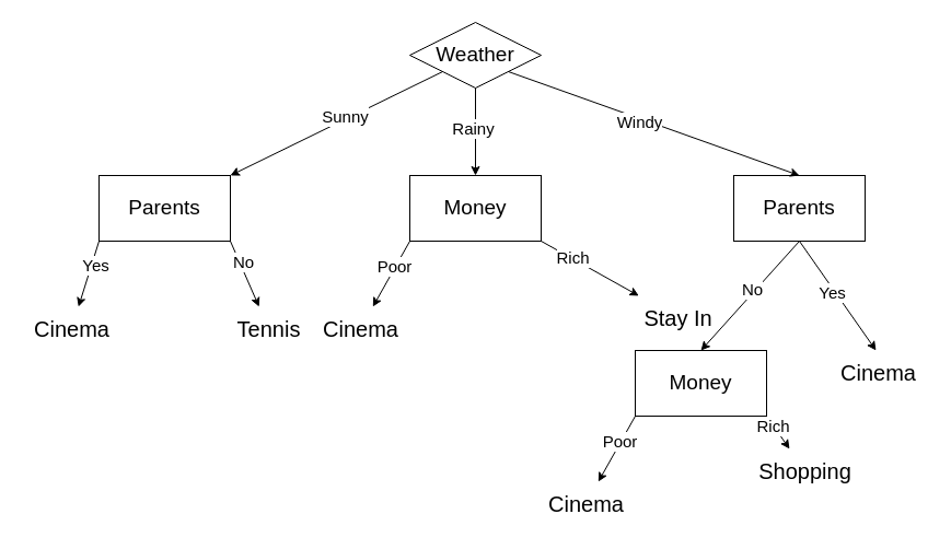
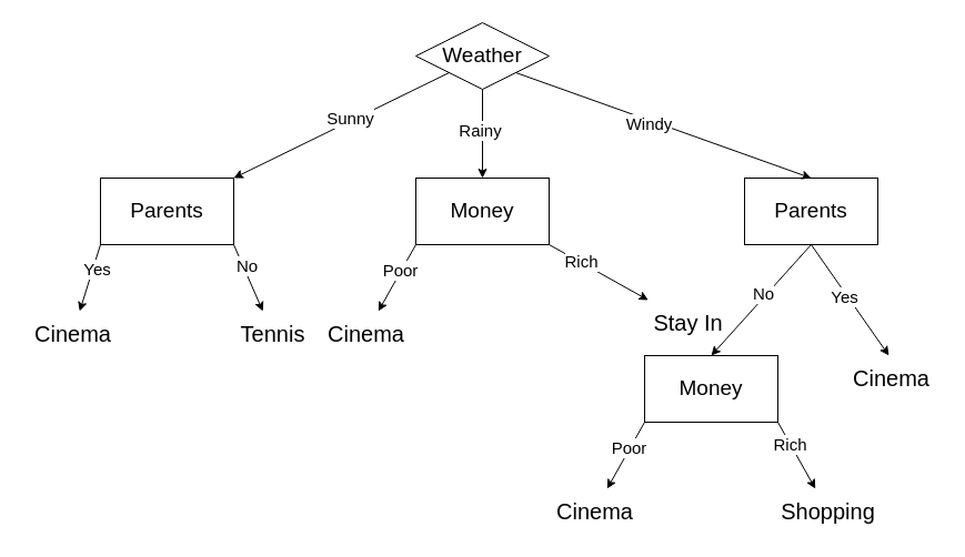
  <mxCell id="0" />
  <mxCell id="1" parent="0" />
  <mxCell id="2" value="&lt;span style=&quot;font-size: 19px;&quot;&gt;Weather&lt;/span&gt;" style="rhombus;whiteSpace=wrap;html=1;" vertex="1" parent="1"><mxGeometry x="374" y="20" width="120" height="60" as="geometry" /></mxCell>
  <mxCell id="3" value="&lt;span style=&quot;font-size: 19px;&quot;&gt;Parents&lt;/span&gt;" style="rounded=0;whiteSpace=wrap;html=1;" vertex="1" parent="1"><mxGeometry x="90" y="160" width="120" height="60" as="geometry" /></mxCell>
  <mxCell id="4" value="" style="endArrow=classic;html=1;rounded=0;exitX=0;exitY=1;exitDx=0;exitDy=0;entryX=1;entryY=0;entryDx=0;entryDy=0;" edge="1" parent="1" source="2" target="3"><mxGeometry width="50" height="50" relative="1" as="geometry"><mxPoint x="410" y="450" as="sourcePoint" /><mxPoint x="460" y="400" as="targetPoint" /></mxGeometry></mxCell>
  <mxCell id="5" value="&lt;font style=&quot;font-size: 15px;&quot;&gt;Sunny&lt;/font&gt;" style="edgeLabel;html=1;align=center;verticalAlign=middle;resizable=0;points=[];" vertex="1" connectable="0" parent="4"><mxGeometry x="-0.097" y="-3" relative="1" as="geometry"><mxPoint as="offset" /></mxGeometry></mxCell>
  <mxCell id="6" value="&lt;span style=&quot;font-size: 19px;&quot;&gt;Money&lt;/span&gt;" style="rounded=0;whiteSpace=wrap;html=1;" vertex="1" parent="1"><mxGeometry x="374" y="160" width="120" height="60" as="geometry" /></mxCell>
  <mxCell id="7" value="" style="endArrow=classic;html=1;rounded=0;exitX=0.5;exitY=1;exitDx=0;exitDy=0;entryX=0.5;entryY=0;entryDx=0;entryDy=0;" edge="1" parent="1" target="6" source="2"><mxGeometry width="50" height="50" relative="1" as="geometry"><mxPoint x="608" y="80" as="sourcePoint" /><mxPoint x="694" y="400" as="targetPoint" /></mxGeometry></mxCell>
  <mxCell id="8" value="&lt;font style=&quot;font-size: 15px;&quot;&gt;Rainy&lt;/font&gt;" style="edgeLabel;html=1;align=center;verticalAlign=middle;resizable=0;points=[];" vertex="1" connectable="0" parent="7"><mxGeometry x="-0.097" y="-3" relative="1" as="geometry"><mxPoint as="offset" /></mxGeometry></mxCell>
  <mxCell id="9" value="&lt;span style=&quot;font-size: 19px;&quot;&gt;Parents&lt;/span&gt;" style="rounded=0;whiteSpace=wrap;html=1;" vertex="1" parent="1"><mxGeometry x="670" y="160" width="120" height="60" as="geometry" /></mxCell>
  <mxCell id="10" value="" style="endArrow=classic;html=1;rounded=0;exitX=1;exitY=1;exitDx=0;exitDy=0;entryX=0.5;entryY=0;entryDx=0;entryDy=0;" edge="1" parent="1" target="9" source="2"><mxGeometry width="50" height="50" relative="1" as="geometry"><mxPoint x="660" y="80" as="sourcePoint" /><mxPoint x="920" y="400" as="targetPoint" /></mxGeometry></mxCell>
  <mxCell id="11" value="&lt;font style=&quot;font-size: 15px;&quot;&gt;Windy&lt;/font&gt;" style="edgeLabel;html=1;align=center;verticalAlign=middle;resizable=0;points=[];" vertex="1" connectable="0" parent="10"><mxGeometry x="-0.097" y="-3" relative="1" as="geometry"><mxPoint as="offset" /></mxGeometry></mxCell>
  <mxCell id="12" value="&lt;span style=&quot;font-size: 19px;&quot;&gt;Money&lt;/span&gt;" style="rounded=0;whiteSpace=wrap;html=1;" vertex="1" parent="1"><mxGeometry x="580" y="320" width="120" height="60" as="geometry" /></mxCell>
  <mxCell id="13" value="" style="endArrow=classic;html=1;rounded=0;exitX=0.5;exitY=1;exitDx=0;exitDy=0;entryX=0.5;entryY=0;entryDx=0;entryDy=0;" edge="1" parent="1" target="12" source="9"><mxGeometry width="50" height="50" relative="1" as="geometry"><mxPoint x="550" y="240" as="sourcePoint" /><mxPoint x="976" y="560" as="targetPoint" /></mxGeometry></mxCell>
  <mxCell id="14" value="&lt;font style=&quot;font-size: 15px;&quot;&gt;No&lt;/font&gt;" style="edgeLabel;html=1;align=center;verticalAlign=middle;resizable=0;points=[];" vertex="1" connectable="0" parent="13"><mxGeometry x="-0.097" y="-3" relative="1" as="geometry"><mxPoint as="offset" /></mxGeometry></mxCell>
  <mxCell id="15" value="&lt;font style=&quot;font-size: 20px;&quot;&gt;Cinema&lt;/font&gt;" style="text;html=1;align=center;verticalAlign=middle;resizable=0;points=[];autosize=1;strokeColor=none;fillColor=none;" vertex="1" parent="1"><mxGeometry y="280" width="90" height="40" as="geometry" x="20" /></mxCell>
  <mxCell id="16" value="" style="endArrow=classic;html=1;rounded=0;exitX=0;exitY=1;exitDx=0;exitDy=0;" edge="1" parent="1" source="3" target="15"><mxGeometry width="50" height="50" relative="1" as="geometry"><mxPoint x="410" y="440" as="sourcePoint" /><mxPoint x="460" y="390" as="targetPoint" /></mxGeometry></mxCell>
  <mxCell id="17" value="&lt;font style=&quot;font-size: 15px;&quot;&gt;Yes&lt;/font&gt;" style="edgeLabel;html=1;align=center;verticalAlign=middle;resizable=0;points=[];" vertex="1" connectable="0" parent="16"><mxGeometry x="-0.315" y="3" relative="1" as="geometry"><mxPoint as="offset" /></mxGeometry></mxCell>
  <mxCell id="18" value="&lt;font style=&quot;font-size: 20px;&quot;&gt;Tennis&lt;/font&gt;" style="text;html=1;align=center;verticalAlign=middle;resizable=0;points=[];autosize=1;strokeColor=none;fillColor=none;" vertex="1" parent="1"><mxGeometry x="205" y="280" width="80" height="40" as="geometry" /></mxCell>
  <mxCell id="19" value="" style="endArrow=classic;html=1;rounded=0;exitX=1;exitY=1;exitDx=0;exitDy=0;" edge="1" parent="1" target="18" source="3"><mxGeometry width="50" height="50" relative="1" as="geometry"><mxPoint x="350" y="220" as="sourcePoint" /><mxPoint x="670" y="390" as="targetPoint" /></mxGeometry></mxCell>
  <mxCell id="20" value="&lt;font style=&quot;font-size: 15px;&quot;&gt;No&lt;/font&gt;" style="edgeLabel;html=1;align=center;verticalAlign=middle;resizable=0;points=[];" vertex="1" connectable="0" parent="19"><mxGeometry x="-0.315" y="3" relative="1" as="geometry"><mxPoint as="offset" /></mxGeometry></mxCell>
  <mxCell id="21" value="&lt;font style=&quot;font-size: 20px;&quot;&gt;Cinema&lt;/font&gt;" style="text;html=1;align=center;verticalAlign=middle;resizable=0;points=[];autosize=1;strokeColor=none;fillColor=none;" vertex="1" parent="1"><mxGeometry x="284" y="280" width="90" height="40" as="geometry" /></mxCell>
  <mxCell id="22" value="" style="endArrow=classic;html=1;rounded=0;exitX=0;exitY=1;exitDx=0;exitDy=0;" edge="1" parent="1" target="21"><mxGeometry width="50" height="50" relative="1" as="geometry"><mxPoint x="374" y="220" as="sourcePoint" /><mxPoint x="694" y="390" as="targetPoint" /></mxGeometry></mxCell>
  <mxCell id="23" value="&lt;font style=&quot;font-size: 15px;&quot;&gt;Poor&lt;/font&gt;" style="edgeLabel;html=1;align=center;verticalAlign=middle;resizable=0;points=[];" vertex="1" connectable="0" parent="22"><mxGeometry x="-0.315" y="3" relative="1" as="geometry"><mxPoint x="-5" as="offset" /></mxGeometry></mxCell>
  <mxCell id="24" value="&lt;font style=&quot;font-size: 20px;&quot;&gt;Stay In&lt;/font&gt;" style="text;html=1;align=center;verticalAlign=middle;resizable=0;points=[];autosize=1;strokeColor=none;fillColor=none;" vertex="1" parent="1"><mxGeometry x="574" y="270" width="90" height="40" as="geometry" /></mxCell>
  <mxCell id="25" value="" style="endArrow=classic;html=1;rounded=0;exitX=1;exitY=1;exitDx=0;exitDy=0;" edge="1" parent="1" target="24"><mxGeometry width="50" height="50" relative="1" as="geometry"><mxPoint x="494" y="220" as="sourcePoint" /><mxPoint x="904" y="390" as="targetPoint" /></mxGeometry></mxCell>
  <mxCell id="26" value="&lt;font style=&quot;font-size: 15px;&quot;&gt;Rich&lt;/font&gt;" style="edgeLabel;html=1;align=center;verticalAlign=middle;resizable=0;points=[];" vertex="1" connectable="0" parent="25"><mxGeometry x="-0.315" y="3" relative="1" as="geometry"><mxPoint x="-4" as="offset" /></mxGeometry></mxCell>
  <mxCell id="27" value="&lt;font style=&quot;font-size: 20px;&quot;&gt;Cinema&lt;/font&gt;" style="text;html=1;align=center;verticalAlign=middle;resizable=0;points=[];autosize=1;strokeColor=none;fillColor=none;" vertex="1" parent="1"><mxGeometry x="490" y="440" width="90" height="40" as="geometry" /></mxCell>
  <mxCell id="28" value="" style="endArrow=classic;html=1;rounded=0;exitX=0;exitY=1;exitDx=0;exitDy=0;" edge="1" parent="1" target="27"><mxGeometry width="50" height="50" relative="1" as="geometry"><mxPoint x="580" y="380" as="sourcePoint" /><mxPoint x="900" y="550" as="targetPoint" /></mxGeometry></mxCell>
  <mxCell id="29" value="&lt;font style=&quot;font-size: 15px;&quot;&gt;Poor&lt;/font&gt;" style="edgeLabel;html=1;align=center;verticalAlign=middle;resizable=0;points=[];" vertex="1" connectable="0" parent="28"><mxGeometry x="-0.315" y="3" relative="1" as="geometry"><mxPoint x="-5" as="offset" /></mxGeometry></mxCell>
- <mxCell id="30" value="&lt;font style=&quot;font-size: 20px;&quot;&gt;Shopping&lt;/font&gt;" style="text;html=1;align=center;verticalAlign=middle;resizable=0;points=[];autosize=1;strokeColor=none;fillColor=none;" vertex="1" parent="1"><mxGeometry x="680" y="410" width="110" height="40" as="geometry" /></mxCell>
+ <mxCell id="30" value="&lt;font style=&quot;font-size: 20px;&quot;&gt;Shopping&lt;/font&gt;" style="text;html=1;align=center;verticalAlign=middle;resizable=0;points=[];autosize=1;strokeColor=none;fillColor=none;" vertex="1" parent="1"><mxGeometry x="690" y="440" width="110" height="40" as="geometry" /></mxCell>
  <mxCell id="31" value="" style="endArrow=classic;html=1;rounded=0;exitX=1;exitY=1;exitDx=0;exitDy=0;" edge="1" parent="1" target="30"><mxGeometry width="50" height="50" relative="1" as="geometry"><mxPoint x="700" y="380" as="sourcePoint" /><mxPoint x="1110" y="550" as="targetPoint" /></mxGeometry></mxCell>
  <mxCell id="32" value="&lt;font style=&quot;font-size: 15px;&quot;&gt;Rich&lt;/font&gt;" style="edgeLabel;html=1;align=center;verticalAlign=middle;resizable=0;points=[];" vertex="1" connectable="0" parent="31"><mxGeometry x="-0.315" y="3" relative="1" as="geometry"><mxPoint x="-4" as="offset" /></mxGeometry></mxCell>
  <mxCell id="33" value="" style="endArrow=classic;html=1;rounded=0;exitX=0.5;exitY=1;exitDx=0;exitDy=0;" edge="1" parent="1" source="9"><mxGeometry width="50" height="50" relative="1" as="geometry"><mxPoint x="800" y="230" as="sourcePoint" /><mxPoint x="800" y="320" as="targetPoint" /></mxGeometry></mxCell>
  <mxCell id="34" value="&lt;font style=&quot;font-size: 15px;&quot;&gt;Yes&lt;/font&gt;" style="edgeLabel;html=1;align=center;verticalAlign=middle;resizable=0;points=[];" vertex="1" connectable="0" parent="33"><mxGeometry x="-0.097" y="-3" relative="1" as="geometry"><mxPoint as="offset" /></mxGeometry></mxCell>
  <mxCell id="35" value="&lt;font style=&quot;font-size: 20px;&quot;&gt;Cinema&lt;/font&gt;" style="text;html=1;align=center;verticalAlign=middle;resizable=0;points=[];autosize=1;strokeColor=none;fillColor=none;" vertex="1" parent="1"><mxGeometry x="757" y="320" width="90" height="40" as="geometry" /></mxCell>
